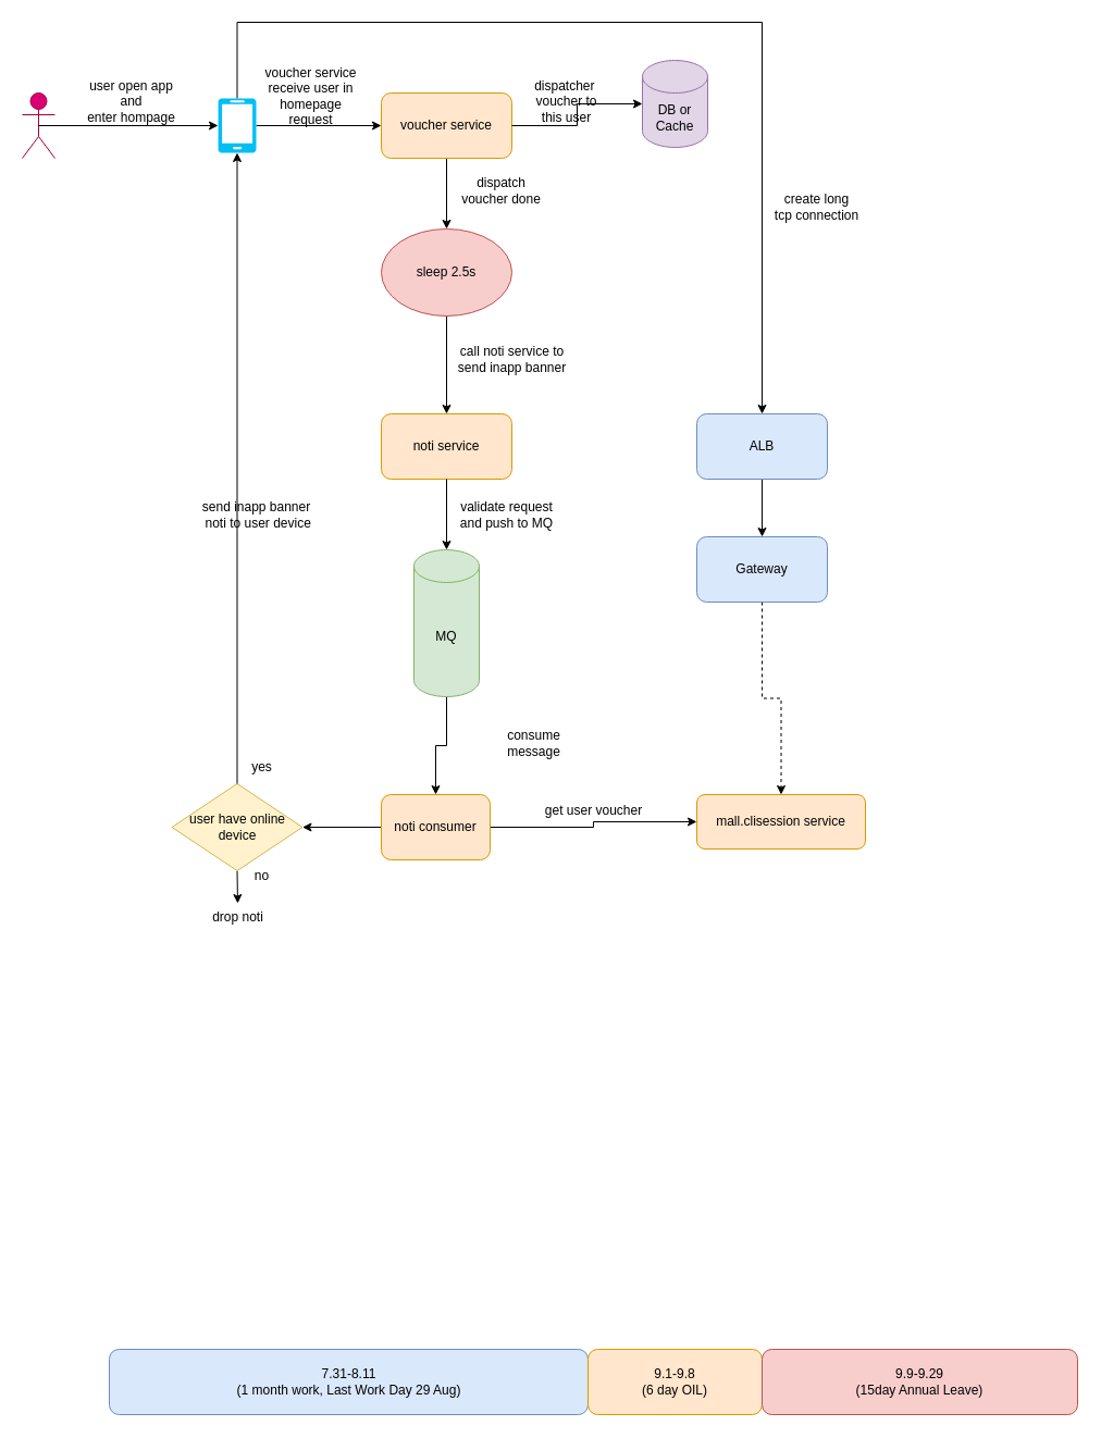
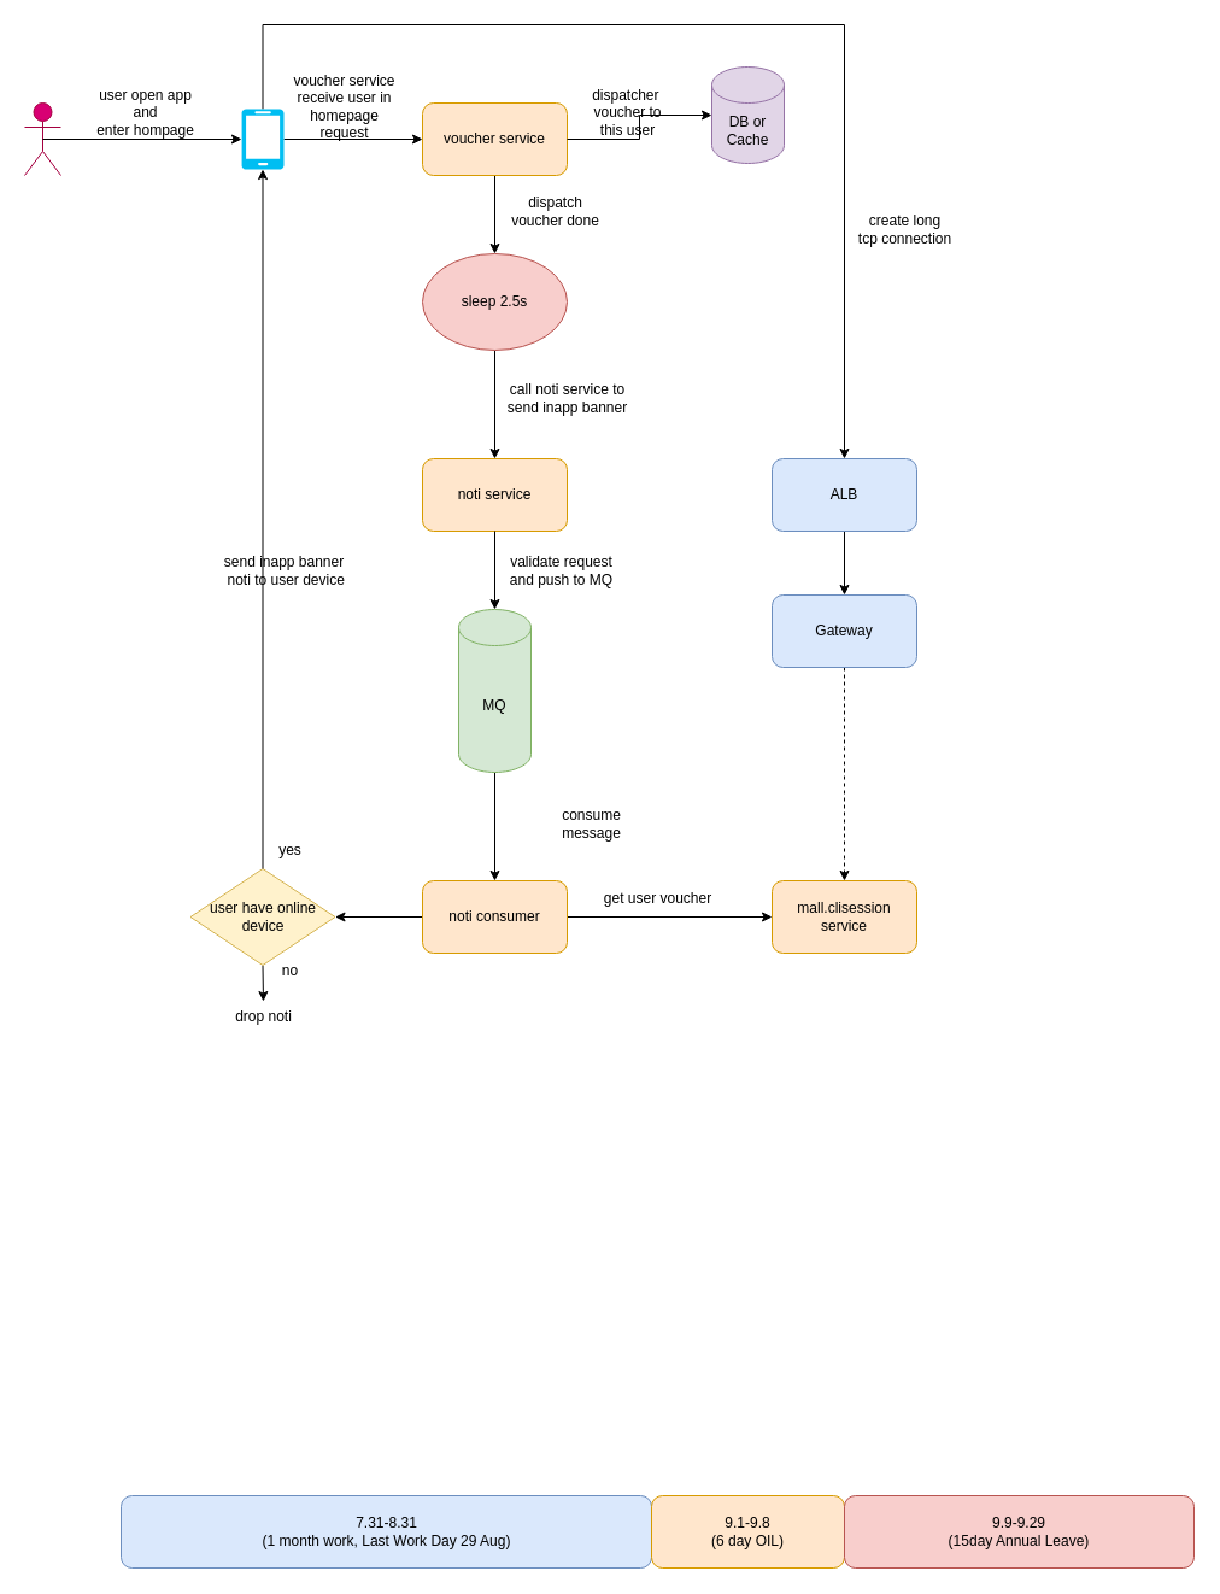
  <mxCell id="0" />
  <mxCell id="1" parent="0" />
  <mxCell id="2" style="edgeStyle=orthogonalEdgeStyle;rounded=0;orthogonalLoop=1;jettySize=auto;html=1;exitX=1;exitY=0.5;exitDx=0;exitDy=0;exitPerimeter=0;entryX=0;entryY=0.5;entryDx=0;entryDy=0;" parent="1" source="4" target="9" edge="1"><mxGeometry relative="1" as="geometry" /></mxCell>
  <mxCell id="3" style="edgeStyle=orthogonalEdgeStyle;rounded=0;orthogonalLoop=1;jettySize=auto;html=1;exitX=0.5;exitY=0;exitDx=0;exitDy=0;exitPerimeter=0;entryX=0.5;entryY=0;entryDx=0;entryDy=0;" parent="1" source="4" target="37" edge="1"><mxGeometry relative="1" as="geometry"><Array as="points"><mxPoint x="218" y="20" /><mxPoint x="700" y="20" /></Array></mxGeometry></mxCell>
  <mxCell id="4" value="" style="verticalLabelPosition=bottom;html=1;verticalAlign=top;align=center;strokeColor=none;fillColor=#00BEF2;shape=mxgraph.azure.mobile;pointerEvents=1;" parent="1" vertex="1"><mxGeometry x="200" y="90" width="35" height="50" as="geometry" /></mxCell>
  <mxCell id="5" value="Actor" style="shape=umlActor;verticalLabelPosition=bottom;verticalAlign=top;html=1;outlineConnect=0;fillColor=#d80073;strokeColor=#A50040;fontColor=#ffffff;" parent="1" vertex="1"><mxGeometry x="20" y="85" width="30" height="60" as="geometry" /></mxCell>
  <mxCell id="6" style="edgeStyle=orthogonalEdgeStyle;rounded=0;orthogonalLoop=1;jettySize=auto;html=1;exitX=0.5;exitY=0.5;exitDx=0;exitDy=0;exitPerimeter=0;entryX=0;entryY=0.5;entryDx=0;entryDy=0;entryPerimeter=0;" parent="1" source="5" target="4" edge="1"><mxGeometry relative="1" as="geometry" /></mxCell>
  <mxCell id="7" value="user open app&lt;br&gt;and&lt;br&gt;enter hompage" style="text;html=1;align=center;verticalAlign=middle;resizable=0;points=[];autosize=1;strokeColor=none;fillColor=none;" parent="1" vertex="1"><mxGeometry x="70" y="63" width="100" height="60" as="geometry" /></mxCell>
  <mxCell id="8" style="edgeStyle=orthogonalEdgeStyle;rounded=0;orthogonalLoop=1;jettySize=auto;html=1;exitX=0.5;exitY=1;exitDx=0;exitDy=0;entryX=0.5;entryY=0;entryDx=0;entryDy=0;" parent="1" source="9" target="15" edge="1"><mxGeometry relative="1" as="geometry" /></mxCell>
  <mxCell id="9" value="voucher service" style="rounded=1;whiteSpace=wrap;html=1;fillColor=#ffe6cc;strokeColor=#d79b00;" parent="1" vertex="1"><mxGeometry x="350" y="85" width="120" height="60" as="geometry" /></mxCell>
  <mxCell id="10" value="voucher service&lt;br&gt;receive user in&lt;br&gt;homepage&lt;br&gt;request" style="text;html=1;align=center;verticalAlign=middle;resizable=0;points=[];autosize=1;strokeColor=none;fillColor=none;" parent="1" vertex="1"><mxGeometry x="230" y="53" width="110" height="70" as="geometry" /></mxCell>
  <mxCell id="11" value="DB or Cache" style="shape=cylinder3;whiteSpace=wrap;html=1;boundedLbl=1;backgroundOutline=1;size=15;fillColor=#e1d5e7;strokeColor=#9673a6;" parent="1" vertex="1"><mxGeometry x="590" y="55" width="60" height="80" as="geometry" /></mxCell>
  <mxCell id="12" style="edgeStyle=orthogonalEdgeStyle;rounded=0;orthogonalLoop=1;jettySize=auto;html=1;exitX=1;exitY=0.5;exitDx=0;exitDy=0;entryX=0;entryY=0.5;entryDx=0;entryDy=0;entryPerimeter=0;" parent="1" source="9" target="11" edge="1"><mxGeometry relative="1" as="geometry" /></mxCell>
  <mxCell id="13" value="dispatcher&amp;nbsp;&lt;br&gt;voucher to&lt;br&gt;this user" style="text;html=1;align=center;verticalAlign=middle;resizable=0;points=[];autosize=1;strokeColor=none;fillColor=none;" parent="1" vertex="1"><mxGeometry x="480" y="63" width="80" height="60" as="geometry" /></mxCell>
  <mxCell id="14" style="edgeStyle=orthogonalEdgeStyle;rounded=0;orthogonalLoop=1;jettySize=auto;html=1;exitX=0.5;exitY=1;exitDx=0;exitDy=0;entryX=0.5;entryY=0;entryDx=0;entryDy=0;" parent="1" source="15" target="17" edge="1"><mxGeometry relative="1" as="geometry"><mxPoint x="410" y="310" as="targetPoint" /></mxGeometry></mxCell>
  <mxCell id="15" value="sleep 2.5s" style="ellipse;whiteSpace=wrap;html=1;fillColor=#f8cecc;strokeColor=#b85450;" parent="1" vertex="1"><mxGeometry x="350" y="210" width="120" height="80" as="geometry" /></mxCell>
  <mxCell id="16" value="dispatch &lt;br&gt;voucher done" style="text;html=1;align=center;verticalAlign=middle;resizable=0;points=[];autosize=1;strokeColor=none;fillColor=none;" parent="1" vertex="1"><mxGeometry x="410" y="155" width="100" height="40" as="geometry" /></mxCell>
  <mxCell id="17" value="noti service" style="rounded=1;whiteSpace=wrap;html=1;fillColor=#ffe6cc;strokeColor=#d79b00;" parent="1" vertex="1"><mxGeometry x="350" y="380" width="120" height="60" as="geometry" /></mxCell>
  <mxCell id="18" value="call noti service to &lt;br&gt;send inapp banner" style="text;html=1;align=center;verticalAlign=middle;resizable=0;points=[];autosize=1;strokeColor=none;fillColor=none;" parent="1" vertex="1"><mxGeometry x="410" y="310" width="120" height="40" as="geometry" /></mxCell>
  <mxCell id="19" style="edgeStyle=orthogonalEdgeStyle;rounded=0;orthogonalLoop=1;jettySize=auto;html=1;exitX=0.5;exitY=1;exitDx=0;exitDy=0;exitPerimeter=0;entryX=0.5;entryY=0;entryDx=0;entryDy=0;" parent="1" source="20" target="25" edge="1"><mxGeometry relative="1" as="geometry" /></mxCell>
  <mxCell id="20" value="MQ" style="shape=cylinder3;whiteSpace=wrap;html=1;boundedLbl=1;backgroundOutline=1;size=15;fillColor=#d5e8d4;strokeColor=#82b366;" parent="1" vertex="1"><mxGeometry x="380" y="505" width="60" height="135" as="geometry" /></mxCell>
  <mxCell id="21" style="edgeStyle=orthogonalEdgeStyle;rounded=0;orthogonalLoop=1;jettySize=auto;html=1;exitX=0.5;exitY=1;exitDx=0;exitDy=0;entryX=0.5;entryY=0;entryDx=0;entryDy=0;entryPerimeter=0;" parent="1" source="17" target="20" edge="1"><mxGeometry relative="1" as="geometry" /></mxCell>
  <mxCell id="22" value="validate request &lt;br&gt;and push to MQ" style="text;html=1;align=center;verticalAlign=middle;resizable=0;points=[];autosize=1;strokeColor=none;fillColor=none;" parent="1" vertex="1"><mxGeometry x="410" y="453" width="110" height="40" as="geometry" /></mxCell>
  <mxCell id="23" style="edgeStyle=orthogonalEdgeStyle;rounded=0;orthogonalLoop=1;jettySize=auto;html=1;exitX=1;exitY=0.5;exitDx=0;exitDy=0;" parent="1" source="25" target="27" edge="1"><mxGeometry relative="1" as="geometry" /></mxCell>
  <mxCell id="24" style="edgeStyle=orthogonalEdgeStyle;rounded=0;orthogonalLoop=1;jettySize=auto;html=1;exitX=0;exitY=0.5;exitDx=0;exitDy=0;entryX=1;entryY=0.5;entryDx=0;entryDy=0;" parent="1" source="25" target="30" edge="1"><mxGeometry relative="1" as="geometry" /></mxCell>
- <mxCell id="25" value="noti consumer" style="rounded=1;whiteSpace=wrap;html=1;fillColor=#ffe6cc;strokeColor=#d79b00;" parent="1" vertex="1"><mxGeometry x="350" y="730" width="100" height="60" as="geometry" /></mxCell>
+ <mxCell id="25" value="noti consumer" style="rounded=1;whiteSpace=wrap;html=1;fillColor=#ffe6cc;strokeColor=#d79b00;" parent="1" vertex="1"><mxGeometry x="350" y="730" width="120" height="60" as="geometry" /></mxCell>
  <mxCell id="26" value="consume &lt;br&gt;message" style="text;html=1;align=center;verticalAlign=middle;resizable=0;points=[];autosize=1;strokeColor=none;fillColor=none;" parent="1" vertex="1"><mxGeometry x="455" y="663" width="70" height="40" as="geometry" /></mxCell>
- <mxCell id="27" value="mall.clisession service" style="rounded=1;whiteSpace=wrap;html=1;fillColor=#ffe6cc;strokeColor=#d79b00;" parent="1" vertex="1"><mxGeometry x="640" y="730" width="155" height="50" as="geometry" /></mxCell>
+ <mxCell id="27" value="mall.clisession service" style="rounded=1;whiteSpace=wrap;html=1;fillColor=#ffe6cc;strokeColor=#d79b00;" parent="1" vertex="1"><mxGeometry x="640" y="730" width="120" height="60" as="geometry" /></mxCell>
  <mxCell id="28" value="get user voucher" style="text;html=1;align=center;verticalAlign=middle;resizable=0;points=[];autosize=1;strokeColor=none;fillColor=none;" parent="1" vertex="1"><mxGeometry x="480" y="730" width="130" height="30" as="geometry" /></mxCell>
  <mxCell id="29" style="edgeStyle=orthogonalEdgeStyle;rounded=0;orthogonalLoop=1;jettySize=auto;html=1;exitX=0.5;exitY=1;exitDx=0;exitDy=0;" parent="1" source="30" edge="1"><mxGeometry relative="1" as="geometry"><mxPoint x="218" y="830" as="targetPoint" /></mxGeometry></mxCell>
  <mxCell id="30" value="user have online device" style="rhombus;whiteSpace=wrap;html=1;fillColor=#fff2cc;strokeColor=#d6b656;" parent="1" vertex="1"><mxGeometry x="157.5" y="720" width="120" height="80" as="geometry" /></mxCell>
  <mxCell id="31" style="edgeStyle=orthogonalEdgeStyle;rounded=0;orthogonalLoop=1;jettySize=auto;html=1;exitX=0.5;exitY=0;exitDx=0;exitDy=0;entryX=0.5;entryY=1;entryDx=0;entryDy=0;entryPerimeter=0;" parent="1" source="30" target="4" edge="1"><mxGeometry relative="1" as="geometry" /></mxCell>
  <mxCell id="32" value="yes" style="text;html=1;align=center;verticalAlign=middle;resizable=0;points=[];autosize=1;strokeColor=none;fillColor=none;" parent="1" vertex="1"><mxGeometry x="220" y="690" width="40" height="30" as="geometry" /></mxCell>
  <mxCell id="33" value="no" style="text;html=1;align=center;verticalAlign=middle;resizable=0;points=[];autosize=1;strokeColor=none;fillColor=none;" parent="1" vertex="1"><mxGeometry x="220" y="790" width="40" height="30" as="geometry" /></mxCell>
  <mxCell id="34" value="drop noti" style="text;html=1;align=center;verticalAlign=middle;resizable=0;points=[];autosize=1;strokeColor=none;fillColor=none;" parent="1" vertex="1"><mxGeometry x="182.5" y="828" width="70" height="30" as="geometry" /></mxCell>
  <mxCell id="35" value="send inapp banner&lt;br&gt;&amp;nbsp;noti to user device" style="text;html=1;align=center;verticalAlign=middle;resizable=0;points=[];autosize=1;strokeColor=none;fillColor=none;" parent="1" vertex="1"><mxGeometry x="175" y="453" width="120" height="40" as="geometry" /></mxCell>
  <mxCell id="36" style="edgeStyle=orthogonalEdgeStyle;rounded=0;orthogonalLoop=1;jettySize=auto;html=1;exitX=0.5;exitY=1;exitDx=0;exitDy=0;entryX=0.5;entryY=0;entryDx=0;entryDy=0;" parent="1" source="37" target="39" edge="1"><mxGeometry relative="1" as="geometry" /></mxCell>
  <mxCell id="37" value="ALB" style="rounded=1;whiteSpace=wrap;html=1;fillColor=#dae8fc;strokeColor=#6c8ebf;" parent="1" vertex="1"><mxGeometry x="640" y="380" width="120" height="60" as="geometry" /></mxCell>
  <mxCell id="38" style="edgeStyle=orthogonalEdgeStyle;rounded=0;orthogonalLoop=1;jettySize=auto;html=1;exitX=0.5;exitY=1;exitDx=0;exitDy=0;dashed=1;" parent="1" source="39" target="27" edge="1"><mxGeometry relative="1" as="geometry" /></mxCell>
  <mxCell id="39" value="Gateway" style="rounded=1;whiteSpace=wrap;html=1;fillColor=#dae8fc;strokeColor=#6c8ebf;" parent="1" vertex="1"><mxGeometry x="640" y="493" width="120" height="60" as="geometry" /></mxCell>
  <mxCell id="40" value="create long&lt;br&gt;tcp connection" style="text;html=1;align=center;verticalAlign=middle;resizable=0;points=[];autosize=1;strokeColor=none;fillColor=none;" parent="1" vertex="1"><mxGeometry x="700" y="170" width="100" height="40" as="geometry" /></mxCell>
  <mxCell id="41" value="" style="rounded=1;whiteSpace=wrap;html=1;fillColor=#dae8fc;strokeColor=#6c8ebf;" vertex="1" parent="1"><mxGeometry x="100" y="1240" width="440" height="60" as="geometry" /></mxCell>
- <mxCell id="42" value="7.31-8.11&lt;br&gt;(1 month work, Last Work Day 29 Aug)" style="text;html=1;align=center;verticalAlign=middle;resizable=0;points=[];autosize=1;strokeColor=none;fillColor=none;" vertex="1" parent="1"><mxGeometry x="205" y="1250" width="230" height="40" as="geometry" /></mxCell>
+ <mxCell id="42" value="7.31-8.31&lt;br&gt;(1 month work, Last Work Day 29 Aug)" style="text;html=1;align=center;verticalAlign=middle;resizable=0;points=[];autosize=1;strokeColor=none;fillColor=none;" vertex="1" parent="1"><mxGeometry x="205" y="1250" width="230" height="40" as="geometry" /></mxCell>
  <mxCell id="43" value="9.1-9.8&lt;br&gt;(6 day OIL)" style="rounded=1;whiteSpace=wrap;html=1;fillColor=#ffe6cc;strokeColor=#d79b00;" vertex="1" parent="1"><mxGeometry x="540" y="1240" width="160" height="60" as="geometry" /></mxCell>
  <mxCell id="44" value="9.9-9.29&lt;div&gt;(15day Annual Leave)&lt;/div&gt;" style="rounded=1;whiteSpace=wrap;html=1;fillColor=#f8cecc;strokeColor=#b85450;" vertex="1" parent="1"><mxGeometry x="700" y="1240" width="290" height="60" as="geometry" /></mxCell>
